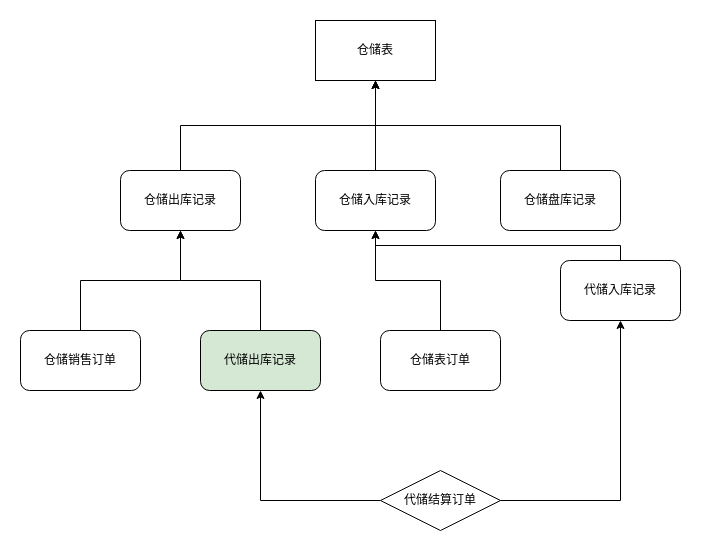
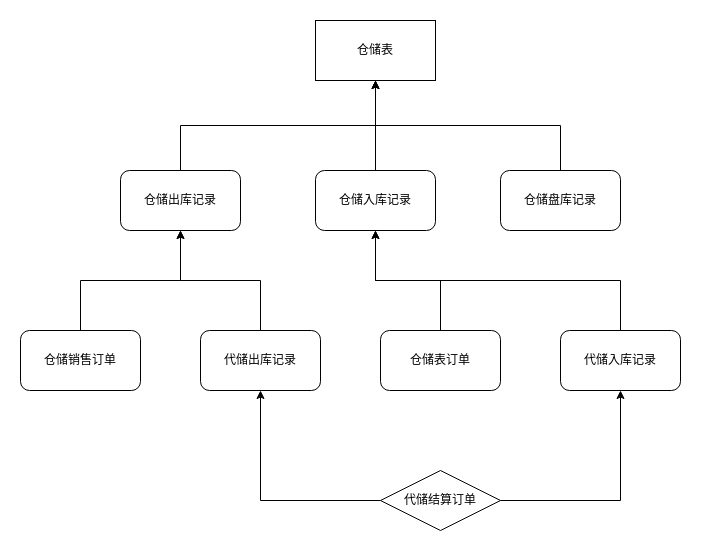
  <mxCell id="0" />
  <mxCell id="1" parent="0" />
  <mxCell id="2" value="仓储表" style="whiteSpace=wrap;html=1;rounded=0;" vertex="1" parent="1"><mxGeometry x="315" y="20" width="120" height="60" as="geometry" /></mxCell>
  <mxCell id="3" style="edgeStyle=elbowEdgeStyle;rounded=0;orthogonalLoop=1;jettySize=auto;html=1;entryX=0.5;entryY=1;entryDx=0;entryDy=0;elbow=vertical;" edge="1" parent="1" source="4" target="2"><mxGeometry relative="1" as="geometry" /></mxCell>
  <mxCell id="4" value="仓储出库记录" style="rounded=1;whiteSpace=wrap;html=1;" vertex="1" parent="1"><mxGeometry x="120" y="170" width="120" height="60" as="geometry" /></mxCell>
  <mxCell id="5" style="edgeStyle=orthogonalEdgeStyle;rounded=0;orthogonalLoop=1;jettySize=auto;html=1;entryX=0.5;entryY=1;entryDx=0;entryDy=0;" edge="1" parent="1" source="6" target="2"><mxGeometry relative="1" as="geometry" /></mxCell>
  <mxCell id="6" value="仓储入库记录" style="rounded=1;whiteSpace=wrap;html=1;" vertex="1" parent="1"><mxGeometry x="315" y="170" width="120" height="60" as="geometry" /></mxCell>
  <mxCell id="7" style="edgeStyle=orthogonalEdgeStyle;rounded=0;orthogonalLoop=1;jettySize=auto;html=1;" edge="1" parent="1" source="8" target="4"><mxGeometry relative="1" as="geometry" /></mxCell>
  <mxCell id="8" value="仓储销售订单" style="rounded=1;whiteSpace=wrap;html=1;" vertex="1" parent="1"><mxGeometry x="20" y="330" width="120" height="60" as="geometry" /></mxCell>
  <mxCell id="9" style="edgeStyle=elbowEdgeStyle;rounded=0;orthogonalLoop=1;jettySize=auto;html=1;elbow=vertical;" edge="1" parent="1" source="10" target="2"><mxGeometry relative="1" as="geometry" /></mxCell>
  <mxCell id="10" value="仓储盘库记录" style="rounded=1;whiteSpace=wrap;html=1;" vertex="1" parent="1"><mxGeometry x="500" y="170" width="120" height="60" as="geometry" /></mxCell>
  <mxCell id="11" style="edgeStyle=orthogonalEdgeStyle;rounded=0;orthogonalLoop=1;jettySize=auto;html=1;" edge="1" parent="1" source="12" target="6"><mxGeometry relative="1" as="geometry" /></mxCell>
  <mxCell id="12" value="仓储表&lt;span style=&quot;background-color: initial;&quot;&gt;订单&lt;/span&gt;" style="rounded=1;whiteSpace=wrap;html=1;" vertex="1" parent="1"><mxGeometry x="380" y="330" width="120" height="60" as="geometry" /></mxCell>
  <mxCell id="13" style="edgeStyle=orthogonalEdgeStyle;rounded=0;orthogonalLoop=1;jettySize=auto;html=1;" edge="1" parent="1" source="14" target="4"><mxGeometry relative="1" as="geometry" /></mxCell>
- <mxCell id="14" value="代储出库记录" style="rounded=1;whiteSpace=wrap;html=1;fillColor=#d5e8d4;" vertex="1" parent="1"><mxGeometry x="200" y="330" width="120" height="60" as="geometry" /></mxCell>
+ <mxCell id="14" value="代储出库记录" style="rounded=1;whiteSpace=wrap;html=1;" vertex="1" parent="1"><mxGeometry x="200" y="330" width="120" height="60" as="geometry" /></mxCell>
  <mxCell id="15" style="edgeStyle=elbowEdgeStyle;rounded=0;orthogonalLoop=1;jettySize=auto;html=1;elbow=vertical;" edge="1" parent="1" source="16" target="6"><mxGeometry relative="1" as="geometry" /></mxCell>
- <mxCell id="16" value="代储入库记录" style="rounded=1;whiteSpace=wrap;html=1;" vertex="1" parent="1"><mxGeometry x="560" y="260" width="120" height="60" as="geometry" /></mxCell>
+ <mxCell id="16" value="代储入库记录" style="rounded=1;whiteSpace=wrap;html=1;" vertex="1" parent="1"><mxGeometry x="560" y="330" width="120" height="60" as="geometry" /></mxCell>
  <mxCell id="17" style="edgeStyle=orthogonalEdgeStyle;rounded=0;orthogonalLoop=1;jettySize=auto;html=1;" edge="1" parent="1" source="19" target="14"><mxGeometry relative="1" as="geometry" /></mxCell>
  <mxCell id="18" style="edgeStyle=orthogonalEdgeStyle;rounded=0;orthogonalLoop=1;jettySize=auto;html=1;" edge="1" parent="1" source="19" target="16"><mxGeometry relative="1" as="geometry" /></mxCell>
  <mxCell id="19" value="代储结算订单" style="rhombus;whiteSpace=wrap;html=1;" vertex="1" parent="1"><mxGeometry x="380" y="470" width="120" height="60" as="geometry" /></mxCell>
